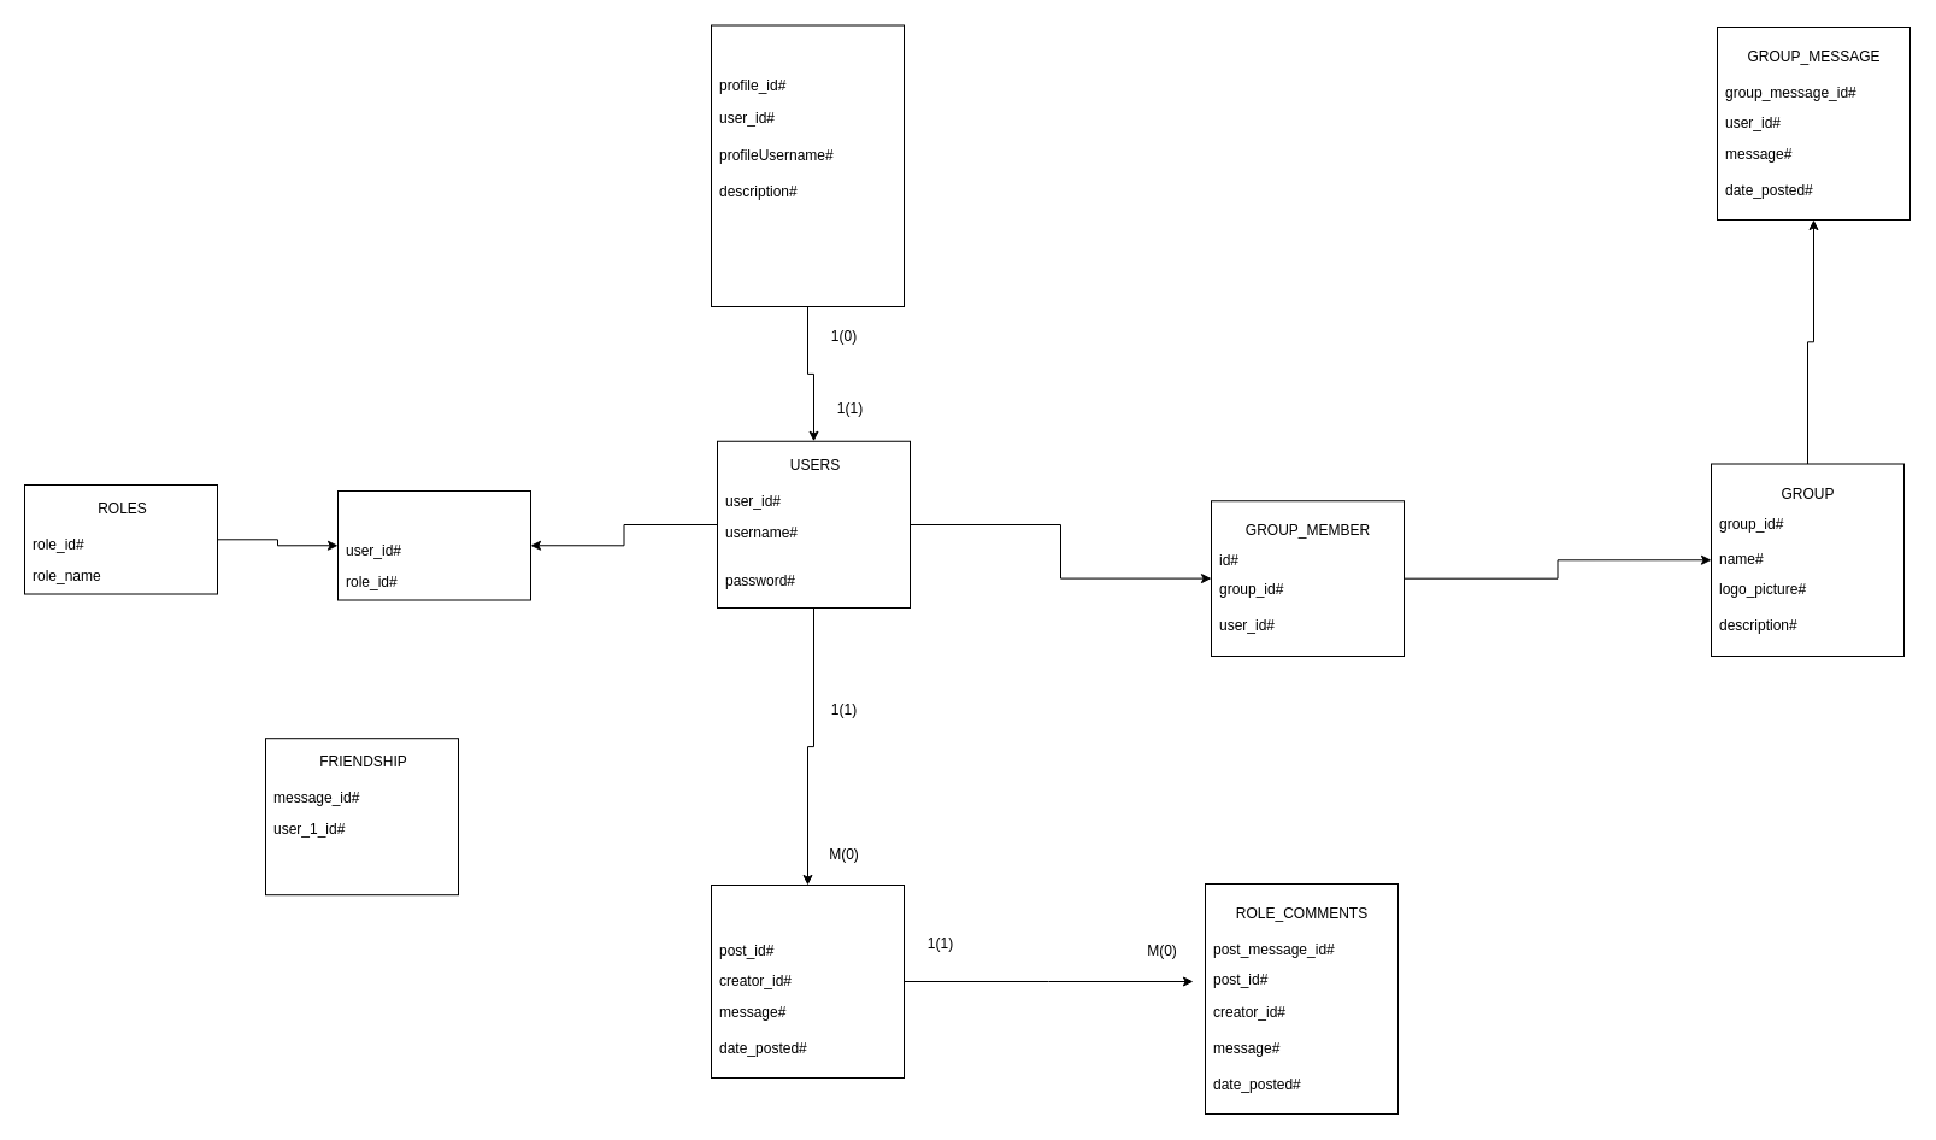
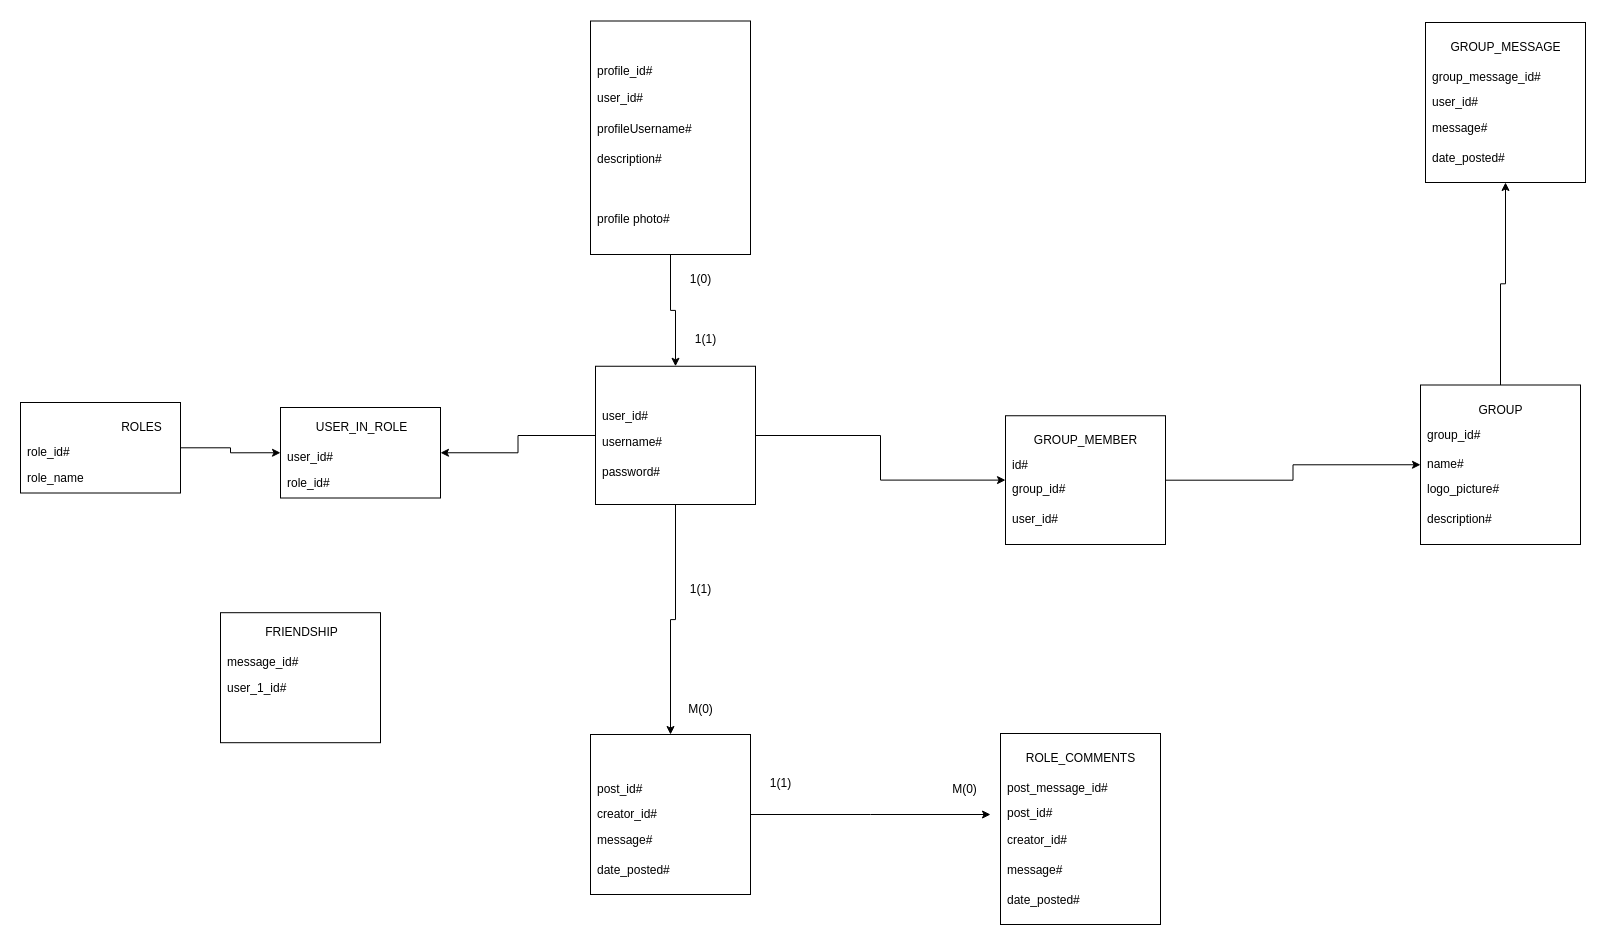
  <mxCell id="0" />
  <mxCell id="1" parent="0" />
  <mxCell id="2" style="edgeStyle=orthogonalEdgeStyle;rounded=0;orthogonalLoop=1;jettySize=auto;html=1;entryX=0.5;entryY=0;entryDx=0;entryDy=0;" parent="1" source="5" target="11" edge="1"><mxGeometry relative="1" as="geometry" /></mxCell>
  <mxCell id="3" style="edgeStyle=orthogonalEdgeStyle;rounded=0;orthogonalLoop=1;jettySize=auto;html=1;entryX=1;entryY=0.5;entryDx=0;entryDy=0;" parent="1" source="5" target="54" edge="1"><mxGeometry relative="1" as="geometry" /></mxCell>
  <mxCell id="4" style="edgeStyle=orthogonalEdgeStyle;rounded=0;orthogonalLoop=1;jettySize=auto;html=1;entryX=0;entryY=0.5;entryDx=0;entryDy=0;" parent="1" source="5" target="41" edge="1"><mxGeometry relative="1" as="geometry" /></mxCell>
  <mxCell id="5" value="" style="rounded=0;whiteSpace=wrap;html=1;fillColor=none;" parent="1" vertex="1"><mxGeometry x="595" y="365.75" width="160" height="138.25" as="geometry" /></mxCell>
- <mxCell id="6" value="USERS" style="text;html=1;resizable=0;autosize=1;align=center;verticalAlign=middle;points=[];fillColor=none;strokeColor=none;rounded=0;" parent="1" vertex="1"><mxGeometry x="646" y="370.75" width="60" height="30" as="geometry" /></mxCell>
  <mxCell id="7" value="user_id#" style="text;html=1;resizable=0;autosize=1;align=left;verticalAlign=middle;points=[];fillColor=none;strokeColor=none;rounded=0;" parent="1" vertex="1"><mxGeometry x="600" y="400.75" width="70" height="30" as="geometry" /></mxCell>
  <mxCell id="8" value="username#" style="text;html=1;resizable=0;autosize=1;align=left;verticalAlign=middle;points=[];fillColor=none;strokeColor=none;rounded=0;" parent="1" vertex="1"><mxGeometry x="600" y="426.75" width="80" height="30" as="geometry" /></mxCell>
  <mxCell id="9" style="edgeStyle=orthogonalEdgeStyle;rounded=0;orthogonalLoop=1;jettySize=auto;html=1;exitX=0.5;exitY=1;exitDx=0;exitDy=0;" parent="1" source="5" target="5" edge="1"><mxGeometry relative="1" as="geometry" /></mxCell>
  <mxCell id="10" style="edgeStyle=orthogonalEdgeStyle;rounded=0;orthogonalLoop=1;jettySize=auto;html=1;" parent="1" source="11" edge="1"><mxGeometry relative="1" as="geometry"><mxPoint x="990" y="814" as="targetPoint" /></mxGeometry></mxCell>
  <mxCell id="11" value="" style="rounded=0;whiteSpace=wrap;html=1;fillColor=none;" parent="1" vertex="1"><mxGeometry x="590" y="734" width="160" height="160" as="geometry" /></mxCell>
  <mxCell id="12" value="creator_id#" style="text;html=1;resizable=0;autosize=1;align=left;verticalAlign=middle;points=[];fillColor=none;strokeColor=none;rounded=0;" parent="1" vertex="1"><mxGeometry x="595" y="799" width="80" height="30" as="geometry" /></mxCell>
  <mxCell id="13" value="message#" style="text;html=1;resizable=0;autosize=1;align=left;verticalAlign=middle;points=[];fillColor=none;strokeColor=none;rounded=0;" parent="1" vertex="1"><mxGeometry x="595" y="825" width="80" height="30" as="geometry" /></mxCell>
  <mxCell id="14" style="edgeStyle=orthogonalEdgeStyle;rounded=0;orthogonalLoop=1;jettySize=auto;html=1;exitX=0.5;exitY=1;exitDx=0;exitDy=0;" parent="1" source="11" target="11" edge="1"><mxGeometry relative="1" as="geometry" /></mxCell>
  <mxCell id="15" value="post_id#" style="text;html=1;resizable=0;autosize=1;align=left;verticalAlign=middle;points=[];fillColor=none;strokeColor=none;rounded=0;" parent="1" vertex="1"><mxGeometry x="595" y="774" width="70" height="30" as="geometry" /></mxCell>
  <mxCell id="16" value="date_posted#" style="text;html=1;resizable=0;autosize=1;align=left;verticalAlign=middle;points=[];fillColor=none;strokeColor=none;rounded=0;" parent="1" vertex="1"><mxGeometry x="595" y="855" width="100" height="30" as="geometry" /></mxCell>
  <mxCell id="17" value="1(1)" style="text;html=1;resizable=0;autosize=1;align=center;verticalAlign=middle;points=[];fillColor=none;strokeColor=none;rounded=0;rotation=0;" parent="1" vertex="1"><mxGeometry x="680" y="574" width="40" height="30" as="geometry" /></mxCell>
  <mxCell id="18" value="M(0)" style="text;html=1;resizable=0;autosize=1;align=center;verticalAlign=middle;points=[];fillColor=none;strokeColor=none;rounded=0;rotation=0;" parent="1" vertex="1"><mxGeometry x="675" y="694" width="50" height="30" as="geometry" /></mxCell>
  <mxCell id="19" value="" style="rounded=0;whiteSpace=wrap;html=1;fillColor=none;" parent="1" vertex="1"><mxGeometry x="1000" y="733" width="160" height="191" as="geometry" /></mxCell>
  <mxCell id="20" value="ROLE_COMMENTS" style="text;html=1;resizable=0;autosize=1;align=center;verticalAlign=middle;points=[];fillColor=none;strokeColor=none;rounded=0;" parent="1" vertex="1"><mxGeometry x="1015" y="743" width="130" height="30" as="geometry" /></mxCell>
  <mxCell id="21" value="post_id#" style="text;html=1;resizable=0;autosize=1;align=left;verticalAlign=middle;points=[];fillColor=none;strokeColor=none;rounded=0;" parent="1" vertex="1"><mxGeometry x="1005" y="798" width="70" height="30" as="geometry" /></mxCell>
  <mxCell id="22" value="message#" style="text;html=1;resizable=0;autosize=1;align=left;verticalAlign=middle;points=[];fillColor=none;strokeColor=none;rounded=0;" parent="1" vertex="1"><mxGeometry x="1005" y="855" width="80" height="30" as="geometry" /></mxCell>
  <mxCell id="23" style="edgeStyle=orthogonalEdgeStyle;rounded=0;orthogonalLoop=1;jettySize=auto;html=1;exitX=0.5;exitY=1;exitDx=0;exitDy=0;" parent="1" source="19" target="19" edge="1"><mxGeometry relative="1" as="geometry" /></mxCell>
  <mxCell id="24" value="post_message_id#" style="text;html=1;resizable=0;autosize=1;align=left;verticalAlign=middle;points=[];fillColor=none;strokeColor=none;rounded=0;" parent="1" vertex="1"><mxGeometry x="1005" y="773" width="120" height="30" as="geometry" /></mxCell>
  <mxCell id="25" value="date_posted#" style="text;html=1;resizable=0;autosize=1;align=left;verticalAlign=middle;points=[];fillColor=none;strokeColor=none;rounded=0;" parent="1" vertex="1"><mxGeometry x="1005" y="885" width="100" height="30" as="geometry" /></mxCell>
  <mxCell id="26" value="M(0)" style="text;html=1;resizable=0;autosize=1;align=center;verticalAlign=middle;points=[];fillColor=none;strokeColor=none;rounded=0;rotation=0;" parent="1" vertex="1"><mxGeometry x="939" y="774" width="50" height="30" as="geometry" /></mxCell>
  <mxCell id="27" value="1(1)" style="text;html=1;resizable=0;autosize=1;align=center;verticalAlign=middle;points=[];fillColor=none;strokeColor=none;rounded=0;rotation=0;" parent="1" vertex="1"><mxGeometry x="760" y="768" width="40" height="30" as="geometry" /></mxCell>
  <mxCell id="28" value="" style="rounded=0;whiteSpace=wrap;html=1;fillColor=none;" parent="1" vertex="1"><mxGeometry x="220" y="612.2" width="160" height="130" as="geometry" /></mxCell>
  <mxCell id="29" value="FRIENDSHIP" style="text;html=1;resizable=0;autosize=1;align=center;verticalAlign=middle;points=[];fillColor=none;strokeColor=none;rounded=0;" parent="1" vertex="1"><mxGeometry x="251" y="617.2" width="100" height="30" as="geometry" /></mxCell>
  <mxCell id="30" value="message_id#" style="text;html=1;resizable=0;autosize=1;align=left;verticalAlign=middle;points=[];fillColor=none;strokeColor=none;rounded=0;" parent="1" vertex="1"><mxGeometry x="225" y="647.2" width="100" height="30" as="geometry" /></mxCell>
  <mxCell id="31" value="user_1_id#" style="text;html=1;resizable=0;autosize=1;align=left;verticalAlign=middle;points=[];fillColor=none;strokeColor=none;rounded=0;" parent="1" vertex="1"><mxGeometry x="225" y="673.2" width="80" height="30" as="geometry" /></mxCell>
  <mxCell id="32" style="edgeStyle=orthogonalEdgeStyle;rounded=0;orthogonalLoop=1;jettySize=auto;html=1;exitX=0.5;exitY=1;exitDx=0;exitDy=0;" parent="1" source="28" target="28" edge="1"><mxGeometry relative="1" as="geometry" /></mxCell>
  <mxCell id="33" style="edgeStyle=orthogonalEdgeStyle;rounded=0;orthogonalLoop=1;jettySize=auto;html=1;entryX=0.5;entryY=1;entryDx=0;entryDy=0;" parent="1" source="34" target="47" edge="1"><mxGeometry relative="1" as="geometry" /></mxCell>
  <mxCell id="34" value="" style="rounded=0;whiteSpace=wrap;html=1;fillColor=none;" parent="1" vertex="1"><mxGeometry x="1420" y="384.5" width="160" height="159.5" as="geometry" /></mxCell>
  <mxCell id="35" value="GROUP" style="text;html=1;resizable=0;autosize=1;align=center;verticalAlign=middle;points=[];fillColor=none;strokeColor=none;rounded=0;" parent="1" vertex="1"><mxGeometry x="1465" y="394.5" width="70" height="30" as="geometry" /></mxCell>
  <mxCell id="36" value="logo_picture#" style="text;html=1;resizable=0;autosize=1;align=left;verticalAlign=middle;points=[];fillColor=none;strokeColor=none;rounded=0;" parent="1" vertex="1"><mxGeometry x="1425" y="474" width="100" height="30" as="geometry" /></mxCell>
  <mxCell id="37" value="description#" style="text;html=1;resizable=0;autosize=1;align=left;verticalAlign=middle;points=[];fillColor=none;strokeColor=none;rounded=0;" parent="1" vertex="1"><mxGeometry x="1425" y="504" width="90" height="30" as="geometry" /></mxCell>
  <mxCell id="38" style="edgeStyle=orthogonalEdgeStyle;rounded=0;orthogonalLoop=1;jettySize=auto;html=1;exitX=0.5;exitY=1;exitDx=0;exitDy=0;" parent="1" source="34" target="34" edge="1"><mxGeometry relative="1" as="geometry" /></mxCell>
  <mxCell id="39" value="group_id#" style="text;html=1;resizable=0;autosize=1;align=left;verticalAlign=middle;points=[];fillColor=none;strokeColor=none;rounded=0;" parent="1" vertex="1"><mxGeometry x="1425" y="419.5" width="80" height="30" as="geometry" /></mxCell>
  <mxCell id="40" style="edgeStyle=orthogonalEdgeStyle;rounded=0;orthogonalLoop=1;jettySize=auto;html=1;entryX=0;entryY=0.5;entryDx=0;entryDy=0;" parent="1" source="41" target="34" edge="1"><mxGeometry relative="1" as="geometry" /></mxCell>
  <mxCell id="41" value="" style="rounded=0;whiteSpace=wrap;html=1;fillColor=none;" parent="1" vertex="1"><mxGeometry x="1005" y="415.25" width="160" height="128.75" as="geometry" /></mxCell>
  <mxCell id="42" value="GROUP_MEMBER" style="text;html=1;resizable=0;autosize=1;align=center;verticalAlign=middle;points=[];fillColor=none;strokeColor=none;rounded=0;" parent="1" vertex="1"><mxGeometry x="1020" y="425.25" width="130" height="30" as="geometry" /></mxCell>
  <mxCell id="43" value="user_id#" style="text;html=1;resizable=0;autosize=1;align=left;verticalAlign=middle;points=[];fillColor=none;strokeColor=none;rounded=0;" parent="1" vertex="1"><mxGeometry x="1010" y="504" width="70" height="30" as="geometry" /></mxCell>
  <mxCell id="44" style="edgeStyle=orthogonalEdgeStyle;rounded=0;orthogonalLoop=1;jettySize=auto;html=1;exitX=0.5;exitY=1;exitDx=0;exitDy=0;" parent="1" source="41" target="41" edge="1"><mxGeometry relative="1" as="geometry" /></mxCell>
  <mxCell id="45" value="group_id#" style="text;html=1;resizable=0;autosize=1;align=left;verticalAlign=middle;points=[];fillColor=none;strokeColor=none;rounded=0;" parent="1" vertex="1"><mxGeometry x="1010" y="474" width="80" height="30" as="geometry" /></mxCell>
  <mxCell id="46" style="edgeStyle=orthogonalEdgeStyle;rounded=0;orthogonalLoop=1;jettySize=auto;html=1;exitX=0.5;exitY=1;exitDx=0;exitDy=0;" parent="1" source="41" target="41" edge="1"><mxGeometry relative="1" as="geometry" /></mxCell>
  <mxCell id="47" value="" style="rounded=0;whiteSpace=wrap;html=1;fillColor=none;" parent="1" vertex="1"><mxGeometry x="1425" y="22" width="160" height="160" as="geometry" /></mxCell>
  <mxCell id="48" value="GROUP_MESSAGE" style="text;html=1;resizable=0;autosize=1;align=center;verticalAlign=middle;points=[];fillColor=none;strokeColor=none;rounded=0;" parent="1" vertex="1"><mxGeometry x="1440" y="32" width="130" height="30" as="geometry" /></mxCell>
  <mxCell id="49" value="user_id#" style="text;html=1;resizable=0;autosize=1;align=left;verticalAlign=middle;points=[];fillColor=none;strokeColor=none;rounded=0;" parent="1" vertex="1"><mxGeometry x="1430" y="87" width="70" height="30" as="geometry" /></mxCell>
  <mxCell id="50" value="message#" style="text;html=1;resizable=0;autosize=1;align=left;verticalAlign=middle;points=[];fillColor=none;strokeColor=none;rounded=0;" parent="1" vertex="1"><mxGeometry x="1430" y="113" width="80" height="30" as="geometry" /></mxCell>
  <mxCell id="51" style="edgeStyle=orthogonalEdgeStyle;rounded=0;orthogonalLoop=1;jettySize=auto;html=1;exitX=0.5;exitY=1;exitDx=0;exitDy=0;" parent="1" source="47" target="47" edge="1"><mxGeometry relative="1" as="geometry" /></mxCell>
  <mxCell id="52" value="group_message_id#" style="text;html=1;resizable=0;autosize=1;align=left;verticalAlign=middle;points=[];fillColor=none;strokeColor=none;rounded=0;" parent="1" vertex="1"><mxGeometry x="1430" y="62" width="130" height="30" as="geometry" /></mxCell>
  <mxCell id="53" value="date_posted#" style="text;html=1;resizable=0;autosize=1;align=left;verticalAlign=middle;points=[];fillColor=none;strokeColor=none;rounded=0;" parent="1" vertex="1"><mxGeometry x="1430" y="143" width="100" height="30" as="geometry" /></mxCell>
  <mxCell id="54" value="" style="rounded=0;whiteSpace=wrap;html=1;fillColor=none;" parent="1" vertex="1"><mxGeometry x="280" y="407" width="160" height="90.5" as="geometry" /></mxCell>
+ <mxCell id="55" value="USER_IN_ROLE" style="text;html=1;resizable=0;autosize=1;align=center;verticalAlign=middle;points=[];fillColor=none;strokeColor=none;rounded=0;" parent="1" vertex="1"><mxGeometry x="306" y="412" width="110" height="30" as="geometry" /></mxCell>
  <mxCell id="56" value="user_id#" style="text;html=1;resizable=0;autosize=1;align=left;verticalAlign=middle;points=[];fillColor=none;strokeColor=none;rounded=0;" parent="1" vertex="1"><mxGeometry x="285" y="442" width="70" height="30" as="geometry" /></mxCell>
  <mxCell id="57" value="role_id#" style="text;html=1;resizable=0;autosize=1;align=left;verticalAlign=middle;points=[];fillColor=none;strokeColor=none;rounded=0;" parent="1" vertex="1"><mxGeometry x="285" y="468" width="70" height="30" as="geometry" /></mxCell>
  <mxCell id="58" style="edgeStyle=orthogonalEdgeStyle;rounded=0;orthogonalLoop=1;jettySize=auto;html=1;entryX=0;entryY=0.5;entryDx=0;entryDy=0;" parent="1" source="59" target="54" edge="1"><mxGeometry relative="1" as="geometry" /></mxCell>
  <mxCell id="59" value="" style="rounded=0;whiteSpace=wrap;html=1;fillColor=none;" parent="1" vertex="1"><mxGeometry x="20" y="402" width="160" height="90.5" as="geometry" /></mxCell>
- <mxCell id="60" value="ROLES&lt;br&gt;" style="text;html=1;resizable=0;autosize=1;align=center;verticalAlign=middle;points=[];fillColor=none;strokeColor=none;rounded=0;" parent="1" vertex="1"><mxGeometry x="71" y="407" width="60" height="30" as="geometry" /></mxCell>
+ <mxCell id="60" value="ROLES&lt;br&gt;" style="text;html=1;resizable=0;autosize=1;align=center;verticalAlign=middle;points=[];fillColor=none;strokeColor=none;rounded=0;" parent="1" vertex="1"><mxGeometry x="111" y="412" width="60" height="30" as="geometry" /></mxCell>
  <mxCell id="61" value="role_id#" style="text;html=1;resizable=0;autosize=1;align=left;verticalAlign=middle;points=[];fillColor=none;strokeColor=none;rounded=0;" parent="1" vertex="1"><mxGeometry x="25" y="437" width="70" height="30" as="geometry" /></mxCell>
  <mxCell id="62" value="role_name" style="text;html=1;resizable=0;autosize=1;align=left;verticalAlign=middle;points=[];fillColor=none;strokeColor=none;rounded=0;" parent="1" vertex="1"><mxGeometry x="25" y="463" width="80" height="30" as="geometry" /></mxCell>
  <mxCell id="63" style="edgeStyle=orthogonalEdgeStyle;rounded=0;orthogonalLoop=1;jettySize=auto;html=1;entryX=0.5;entryY=0;entryDx=0;entryDy=0;" parent="1" source="64" target="5" edge="1"><mxGeometry relative="1" as="geometry" /></mxCell>
  <mxCell id="64" value="" style="rounded=0;whiteSpace=wrap;html=1;fillColor=none;" parent="1" vertex="1"><mxGeometry x="590" y="20.5" width="160" height="233.5" as="geometry" /></mxCell>
  <mxCell id="65" value="profile_id#" style="text;html=1;resizable=0;autosize=1;align=left;verticalAlign=middle;points=[];fillColor=none;strokeColor=none;rounded=0;" parent="1" vertex="1"><mxGeometry x="595" y="55.5" width="80" height="30" as="geometry" /></mxCell>
  <mxCell id="66" value="profileUsername#" style="text;html=1;resizable=0;autosize=1;align=left;verticalAlign=middle;points=[];fillColor=none;strokeColor=none;rounded=0;" parent="1" vertex="1"><mxGeometry x="595" y="114" width="120" height="30" as="geometry" /></mxCell>
  <mxCell id="67" value="description#" style="text;html=1;resizable=0;autosize=1;align=left;verticalAlign=middle;points=[];fillColor=none;strokeColor=none;rounded=0;" parent="1" vertex="1"><mxGeometry x="595" y="144" width="90" height="30" as="geometry" /></mxCell>
+ <mxCell id="68" value="profile photo#" style="text;html=1;resizable=0;autosize=1;align=left;verticalAlign=middle;points=[];fillColor=none;strokeColor=none;rounded=0;" parent="1" vertex="1"><mxGeometry x="595" y="204" width="100" height="30" as="geometry" /></mxCell>
  <mxCell id="69" style="edgeStyle=orthogonalEdgeStyle;rounded=0;orthogonalLoop=1;jettySize=auto;html=1;exitX=0.5;exitY=1;exitDx=0;exitDy=0;" parent="1" source="64" target="64" edge="1"><mxGeometry relative="1" as="geometry" /></mxCell>
- <mxCell id="70" value="password#" style="text;html=1;resizable=0;autosize=1;align=left;verticalAlign=middle;points=[];fillColor=none;strokeColor=none;rounded=0;" parent="1" vertex="1"><mxGeometry x="600" y="466.75" width="80" height="30" as="geometry" /></mxCell>
+ <mxCell id="70" value="password#" style="text;html=1;resizable=0;autosize=1;align=left;verticalAlign=middle;points=[];fillColor=none;strokeColor=none;rounded=0;" parent="1" vertex="1"><mxGeometry x="600" y="456.75" width="80" height="30" as="geometry" /></mxCell>
  <mxCell id="71" value="user_id#" style="text;html=1;resizable=0;autosize=1;align=left;verticalAlign=middle;points=[];fillColor=none;strokeColor=none;rounded=0;" parent="1" vertex="1"><mxGeometry x="595" y="83" width="70" height="30" as="geometry" /></mxCell>
  <mxCell id="72" value="1(1)" style="text;html=1;resizable=0;autosize=1;align=center;verticalAlign=middle;points=[];fillColor=none;strokeColor=none;rounded=0;rotation=0;" parent="1" vertex="1"><mxGeometry x="685" y="324" width="40" height="30" as="geometry" /></mxCell>
  <mxCell id="73" value="1(0)" style="text;html=1;resizable=0;autosize=1;align=center;verticalAlign=middle;points=[];fillColor=none;strokeColor=none;rounded=0;rotation=0;" parent="1" vertex="1"><mxGeometry x="680" y="264" width="40" height="30" as="geometry" /></mxCell>
  <mxCell id="74" value="creator_id#" style="text;html=1;resizable=0;autosize=1;align=left;verticalAlign=middle;points=[];fillColor=none;strokeColor=none;rounded=0;" parent="1" vertex="1"><mxGeometry x="1005" y="825" width="80" height="30" as="geometry" /></mxCell>
  <mxCell id="75" value="id#" style="text;html=1;resizable=0;autosize=1;align=left;verticalAlign=middle;points=[];fillColor=none;strokeColor=none;rounded=0;" vertex="1" parent="1"><mxGeometry x="1010" y="449.5" width="40" height="30" as="geometry" /></mxCell>
  <mxCell id="76" value="name#" style="text;html=1;resizable=0;autosize=1;align=left;verticalAlign=middle;points=[];fillColor=none;strokeColor=none;rounded=0;" vertex="1" parent="1"><mxGeometry x="1425" y="449.25" width="60" height="30" as="geometry" /></mxCell>
